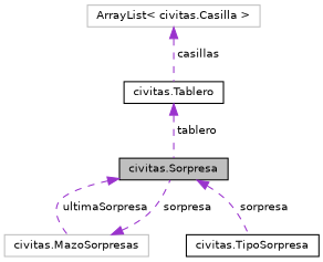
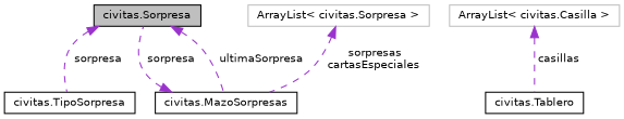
  digraph {
    node [color=black fillcolor=white fontname=Helvetica fontsize=10 shape=record style=filled]
    edge [color=darkorchid3 dir=back fontname=Helvetica fontsize=10 labelfontname=Helvetica labelfontsize=10 style=dashed]
    n1 [fillcolor=grey75 fontcolor=black height=0.2 label="civitas.Sorpresa" width=0.4]
-   n2 [color=grey75 height=0.2 label="civitas.MazoSorpresas" width=0.4]
+   n2 [height=0.2 label="civitas.MazoSorpresas" width=0.4]
    n3 [height=0.2 label="civitas.TipoSorpresa" width=0.4]
    n4 [height=0.2 label="civitas.Tablero" width=0.4]
    n5 [color=grey75 height=0.2 label="ArrayList\< civitas.Casilla \>" width=0.4]
+   n6 [color=grey75 height=0.2 label="ArrayList\< civitas.Sorpresa \>" width=0.4]
    n1 -> n2 [label=" ultimaSorpresa"]
    n1 -> n3 [label=" sorpresa"]
    n2 -> n1 [label=" sorpresa"]
-   n4 -> n1 [label=" tablero"]
    n5 -> n4 [label=" casillas"]
+   n6 -> n2 [label=" sorpresas\ncartasEspeciales"]
  }
